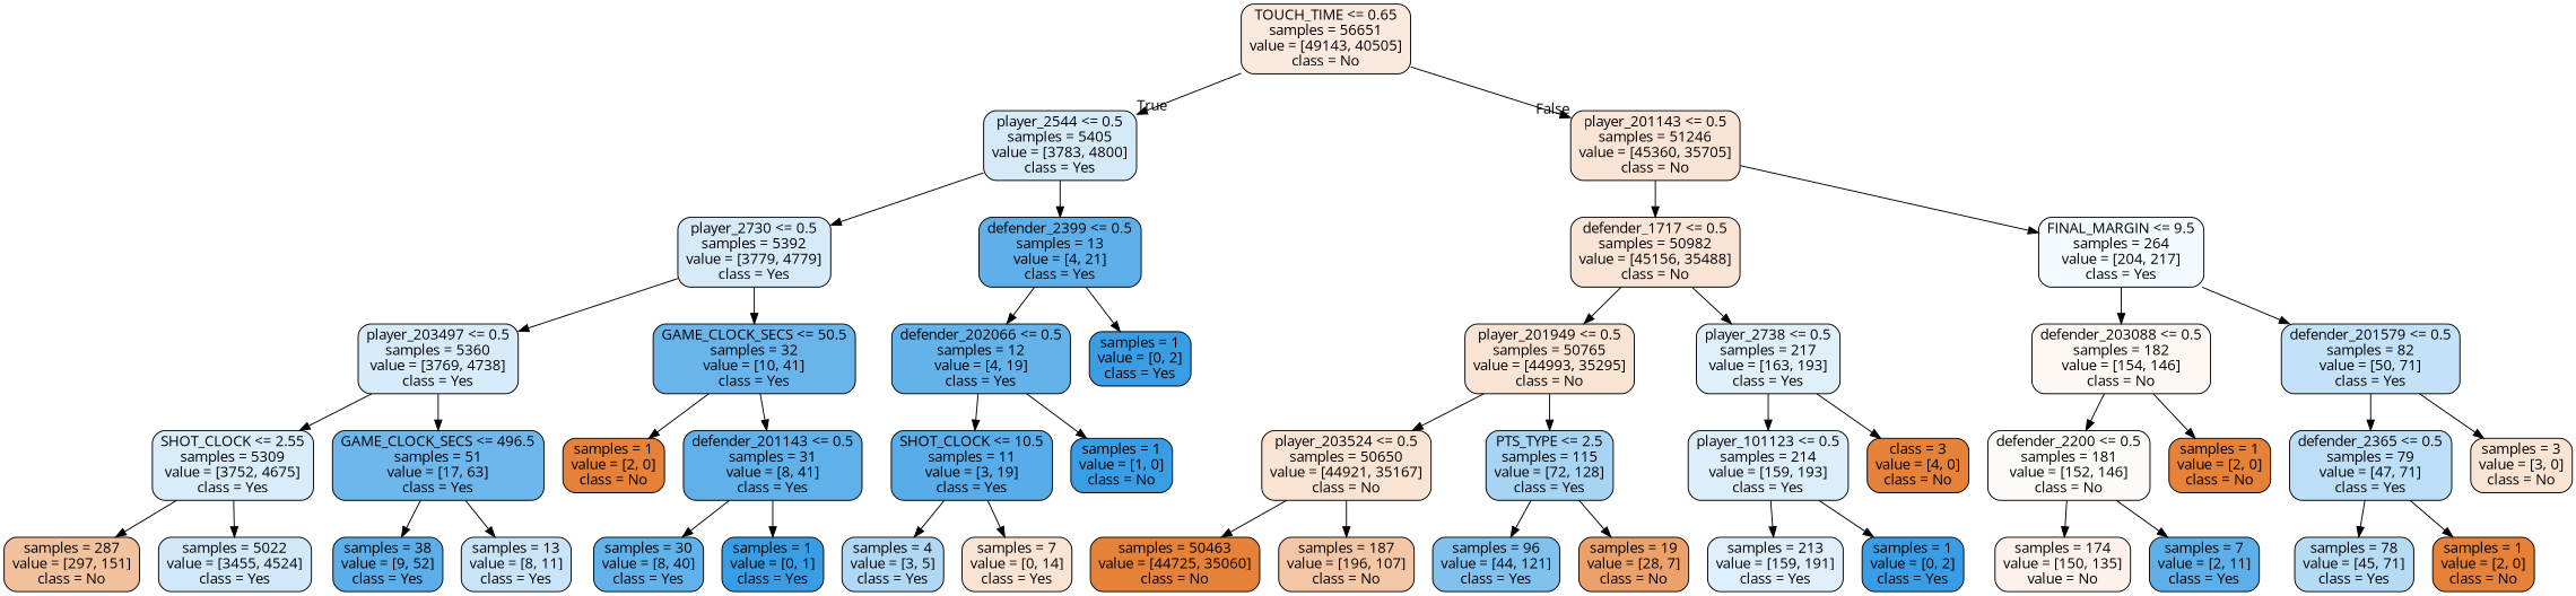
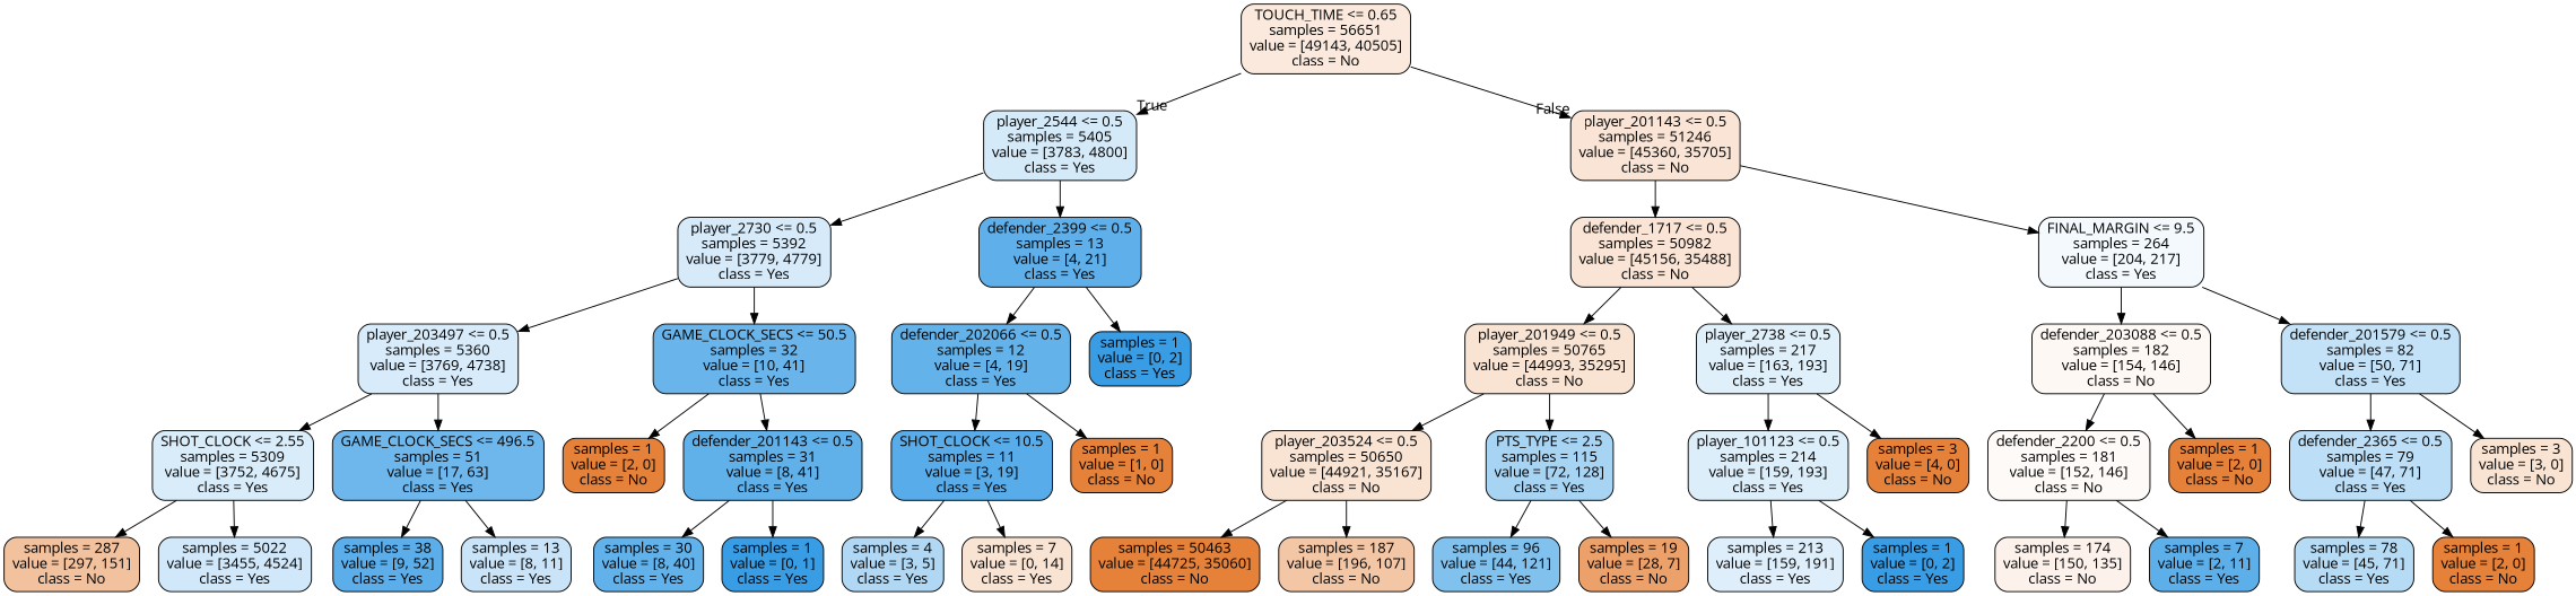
  digraph {
    fontname="Open Sans"
    node [color=black fillcolor="#e58139" fontname="Open Sans" shape=box style="filled, rounded"]
    edge [fontname="Open Sans"]
    n1 [fillcolor="#fae9dc" label="TOUCH_TIME <= 0.65\nsamples = 56651\nvalue = [49143, 40505]\nclass = No"]
    n2 [fillcolor="#d5eaf9" label="player_2544 <= 0.5\nsamples = 5405\nvalue = [3783, 4800]\nclass = Yes"]
    n3 [fillcolor="#f9e4d5" label="player_201143 <= 0.5\nsamples = 51246\nvalue = [45360, 35705]\nclass = No"]
    n4 [fillcolor="#d6eafa" label="player_2730 <= 0.5\nsamples = 5392\nvalue = [3779, 4779]\nclass = Yes"]
    n5 [fillcolor="#5fb0ea" label="defender_2399 <= 0.5\nsamples = 13\nvalue = [4, 21]\nclass = Yes"]
    n6 [fillcolor="#f9e4d5" label="defender_1717 <= 0.5\nsamples = 50982\nvalue = [45156, 35488]\nclass = No"]
    n7 [fillcolor="#f3f9fd" label="FINAL_MARGIN <= 9.5\nsamples = 264\nvalue = [204, 217]\nclass = Yes"]
    n8 [fillcolor="#d7ebfa" label="player_203497 <= 0.5\nsamples = 5360\nvalue = [3769, 4738]\nclass = Yes"]
    n9 [fillcolor="#69b5eb" label="GAME_CLOCK_SECS <= 50.5\nsamples = 32\nvalue = [10, 41]\nclass = Yes"]
    n10 [fillcolor="#63b2ea" label="defender_202066 <= 0.5\nsamples = 12\nvalue = [4, 19]\nclass = Yes"]
    n11 [fillcolor="#399de5" label="samples = 1\nvalue = [0, 2]\nclass = Yes"]
    n12 [fillcolor="#d8ecfa" label="SHOT_CLOCK <= 2.55\nsamples = 5309\nvalue = [3752, 4675]\nclass = Yes"]
    n13 [fillcolor="#6eb7ec" label="GAME_CLOCK_SECS <= 496.5\nsamples = 51\nvalue = [17, 63]\nclass = Yes"]
    n14 [label="samples = 1\nvalue = [2, 0]\nclass = No"]
    n15 [fillcolor="#60b0ea" label="defender_201143 <= 0.5\nsamples = 31\nvalue = [8, 41]\nclass = Yes"]
    n16 [fillcolor="#f2c19e" label="samples = 287\nvalue = [297, 151]\nclass = No"]
    n17 [fillcolor="#d0e8f9" label="samples = 5022\nvalue = [3455, 4524]\nclass = Yes"]
    n18 [fillcolor="#5baeea" label="samples = 38\nvalue = [9, 52]\nclass = Yes"]
    n19 [fillcolor="#c9e4f8" label="samples = 13\nvalue = [8, 11]\nclass = Yes"]
    n20 [fillcolor="#61b1ea" label="samples = 30\nvalue = [8, 40]\nclass = Yes"]
    n21 [fillcolor="#399de5" label="samples = 1\nvalue = [0, 1]\nclass = Yes"]
    n22 [fillcolor="#58ace9" label="SHOT_CLOCK <= 10.5\nsamples = 11\nvalue = [3, 19]\nclass = Yes"]
-   n23 [fillcolor="#399de5" label="samples = 1\nvalue = [1, 0]\nclass = No"]
+   n23 [label="samples = 1\nvalue = [1, 0]\nclass = No"]
    n24 [fillcolor="#b0d8f5" label="samples = 4\nvalue = [3, 5]\nclass = Yes"]
    n25 [fillcolor="#f9e4d4" label="samples = 7\nvalue = [0, 14]\nclass = Yes"]
    n26 [fillcolor="#f9e4d4" label="player_201949 <= 0.5\nsamples = 50765\nvalue = [44993, 35295]\nclass = No"]
    n27 [fillcolor="#e0f0fb" label="player_2738 <= 0.5\nsamples = 217\nvalue = [163, 193]\nclass = Yes"]
    n28 [fillcolor="#fef8f5" label="defender_203088 <= 0.5\nsamples = 182\nvalue = [154, 146]\nclass = No"]
    n29 [fillcolor="#c4e2f7" label="defender_201579 <= 0.5\nsamples = 82\nvalue = [50, 71]\nclass = Yes"]
    n30 [fillcolor="#f9e4d4" label="player_203524 <= 0.5\nsamples = 50650\nvalue = [44921, 35167]\nclass = No"]
    n31 [fillcolor="#a8d4f4" label="PTS_TYPE <= 2.5\nsamples = 115\nvalue = [72, 128]\nclass = Yes"]
    n32 [fillcolor="#dceefa" label="player_101123 <= 0.5\nsamples = 214\nvalue = [159, 193]\nclass = Yes"]
-   n33 [label="class = 3\nvalue = [4, 0]\nclass = No"]
+   n33 [label="samples = 3\nvalue = [4, 0]\nclass = No"]
    n34 [label="samples = 50463\nvalue = [44725, 35060]\nclass = No"]
    n35 [fillcolor="#f3c6a5" label="samples = 187\nvalue = [196, 107]\nclass = No"]
    n36 [fillcolor="#81c1ee" label="samples = 96\nvalue = [44, 121]\nclass = Yes"]
    n37 [fillcolor="#eca06a" label="samples = 19\nvalue = [28, 7]\nclass = No"]
    n38 [fillcolor="#deeffb" label="samples = 213\nvalue = [159, 191]\nclass = Yes"]
    n39 [fillcolor="#399de5" label="samples = 1\nvalue = [0, 2]\nclass = Yes"]
    n40 [fillcolor="#fefaf7" label="defender_2200 <= 0.5\nsamples = 181\nvalue = [152, 146]\nclass = No"]
    n41 [label="samples = 1\nvalue = [2, 0]\nclass = No"]
    n42 [fillcolor="#bcdef6" label="defender_2365 <= 0.5\nsamples = 79\nvalue = [47, 71]\nclass = Yes"]
    n43 [fillcolor="#f9e4d4" label="samples = 3\nvalue = [3, 0]\nclass = No"]
-   n44 [fillcolor="#fcf2eb" label="samples = 174\nvalue = [150, 135]\nvalue = No"]
+   n44 [fillcolor="#fcf2eb" label="samples = 174\nvalue = [150, 135]\nclass = No"]
    n45 [fillcolor="#5dafea" label="samples = 7\nvalue = [2, 11]\nclass = Yes"]
    n46 [fillcolor="#b6dbf5" label="samples = 78\nvalue = [45, 71]\nclass = Yes"]
    n47 [label="samples = 1\nvalue = [2, 0]\nclass = No"]
    n1 -> n2 [headlabel=True labelangle=45 labeldistance=2.5]
    n1 -> n3 [headlabel=False labelangle=-45 labeldistance=2.5]
    n2 -> n4
    n2 -> n5
    n3 -> n6
    n3 -> n7
    n4 -> n8
    n4 -> n9
    n5 -> n10
    n5 -> n11
    n6 -> n26
    n6 -> n27
    n7 -> n28
    n7 -> n29
    n8 -> n12
    n8 -> n13
    n9 -> n14
    n9 -> n15
    n10 -> n22
    n10 -> n23
    n12 -> n16
    n12 -> n17
    n13 -> n18
    n13 -> n19
    n15 -> n20
    n15 -> n21
    n22 -> n24
    n22 -> n25
    n26 -> n30
    n26 -> n31
    n27 -> n32
    n27 -> n33
    n28 -> n40
    n28 -> n41
    n29 -> n42
    n29 -> n43
    n30 -> n34
    n30 -> n35
    n31 -> n36
    n31 -> n37
    n32 -> n38
    n32 -> n39
    n40 -> n44
    n40 -> n45
    n42 -> n46
    n42 -> n47
  }
